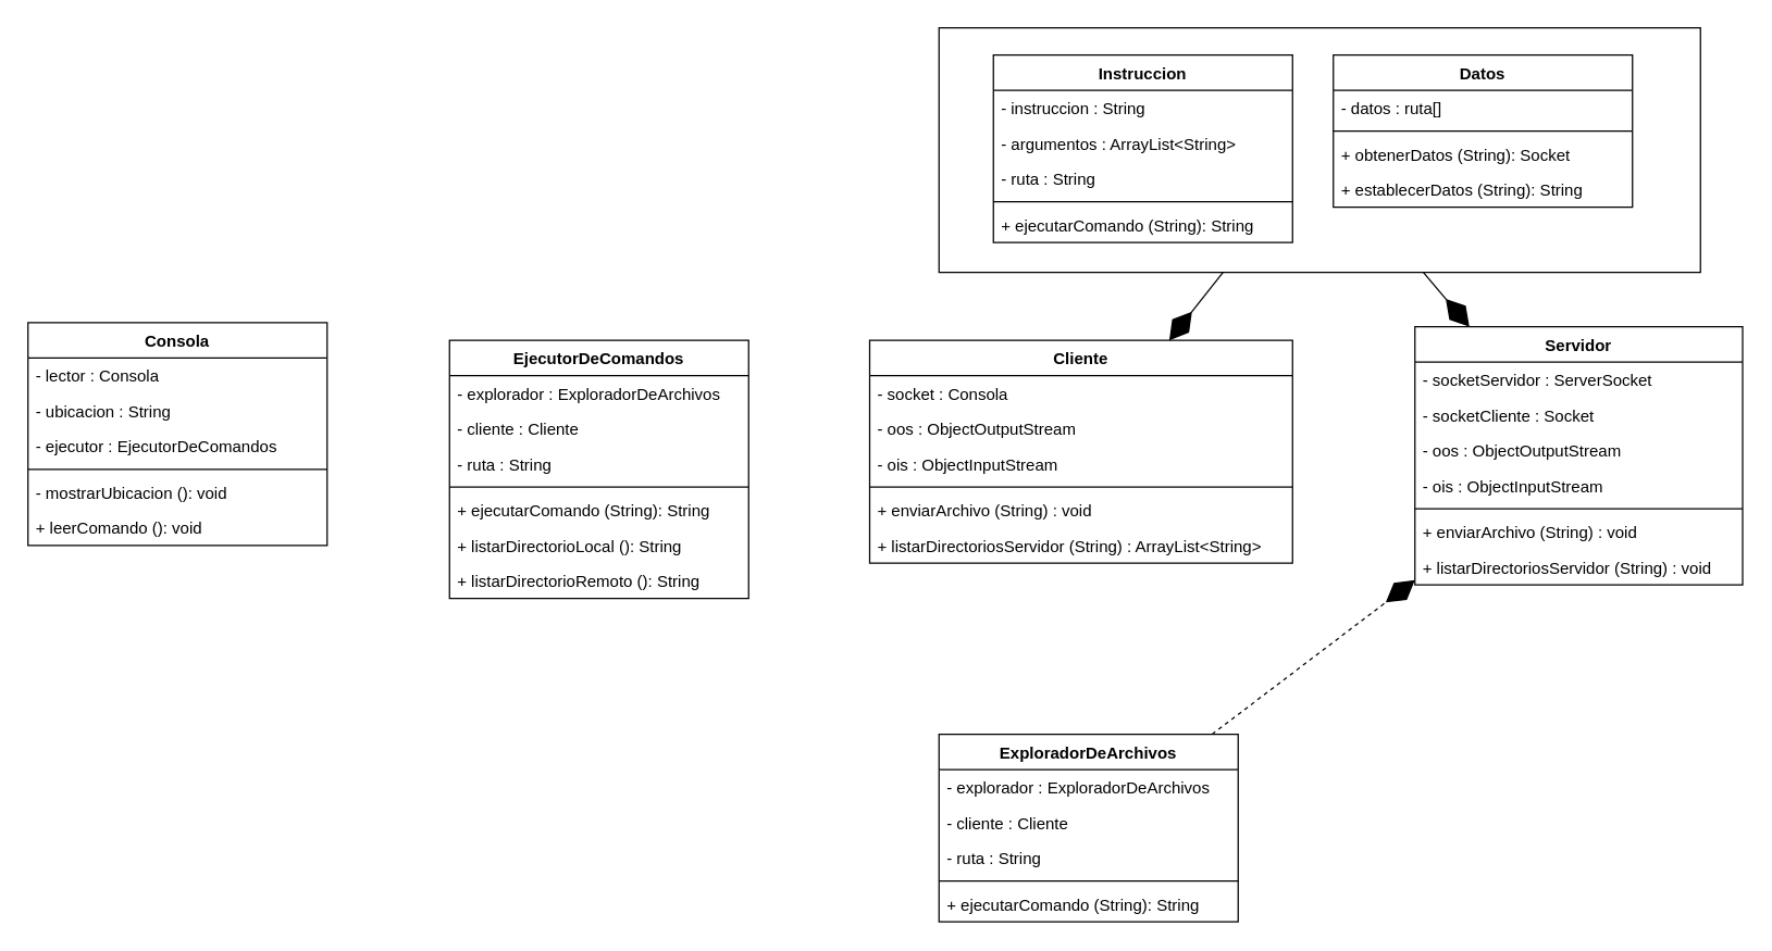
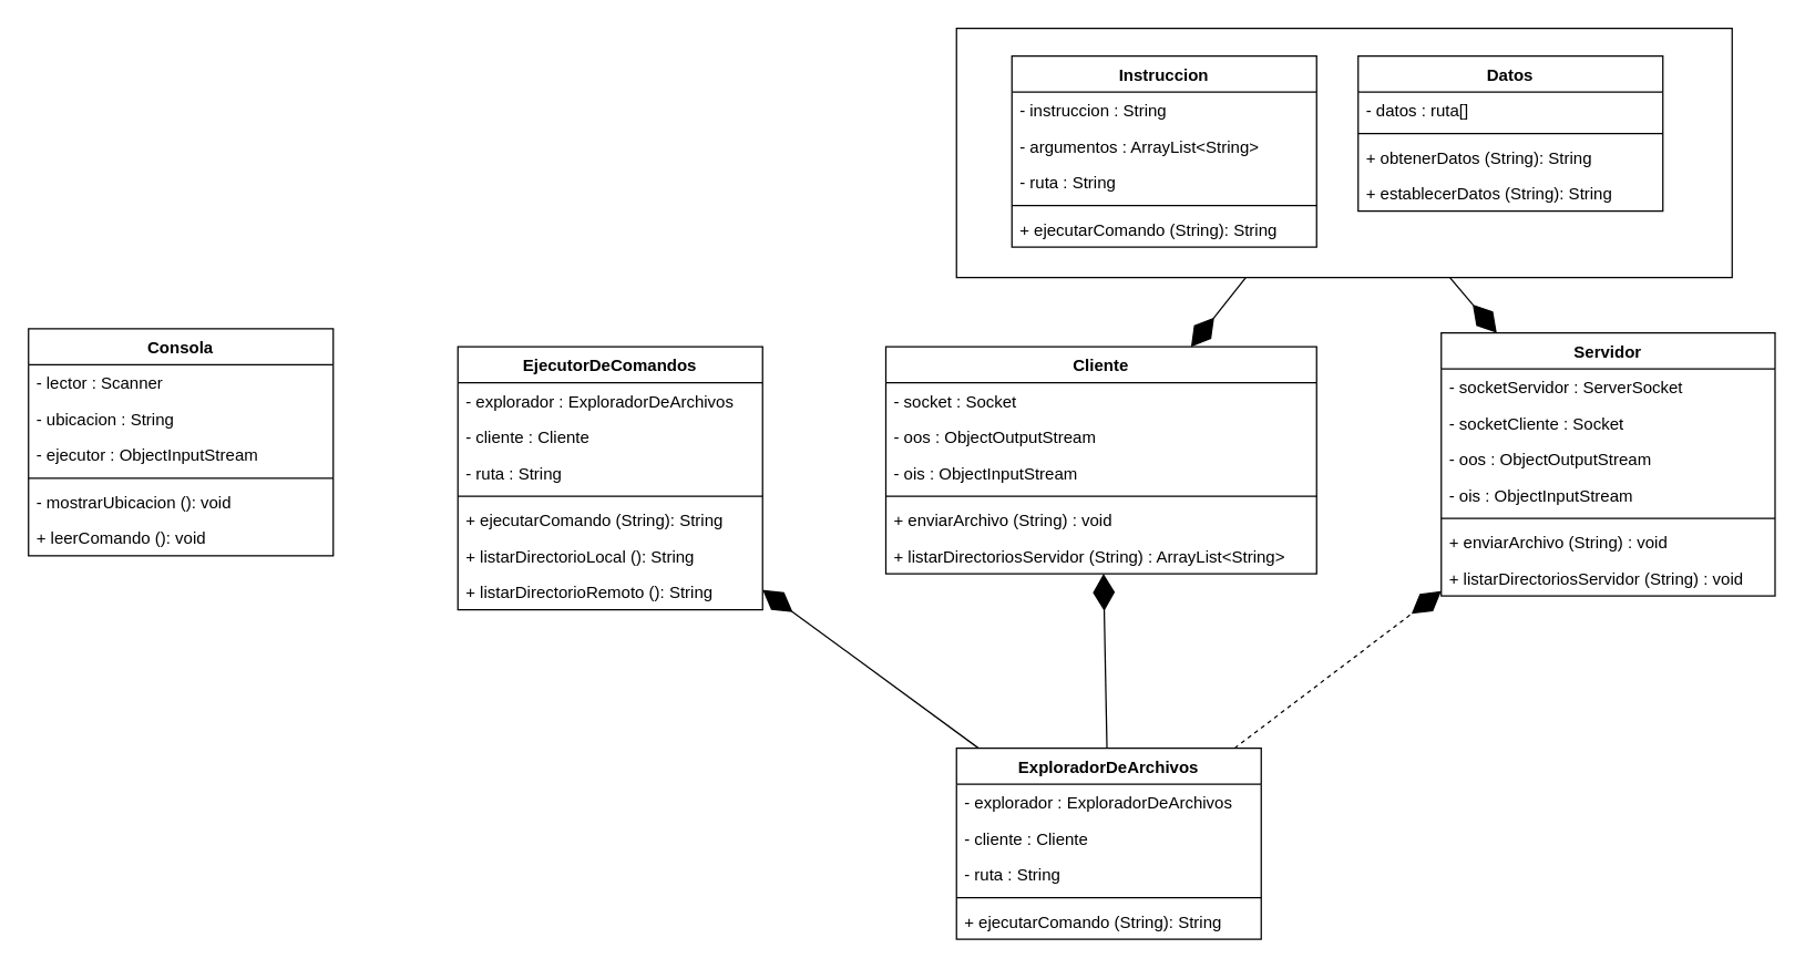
  <mxCell id="0" />
  <mxCell id="1" parent="0" />
  <mxCell id="2" value="" style="rounded=0;whiteSpace=wrap;html=1;" vertex="1" parent="1"><mxGeometry x="690" y="20" width="560" height="180" as="geometry" /></mxCell>
  <mxCell id="3" value="Consola" style="swimlane;fontStyle=1;align=center;verticalAlign=top;childLayout=stackLayout;horizontal=1;startSize=26;horizontalStack=0;resizeParent=1;resizeParentMax=0;resizeLast=0;collapsible=1;marginBottom=0;" vertex="1" parent="1"><mxGeometry x="20" y="237" width="220" height="164" as="geometry" /></mxCell>
- <mxCell id="4" value="- lector : Consola" style="text;strokeColor=none;fillColor=none;align=left;verticalAlign=top;spacingLeft=4;spacingRight=4;overflow=hidden;rotatable=0;points=[[0,0.5],[1,0.5]];portConstraint=eastwest;" vertex="1" parent="3"><mxGeometry y="26" width="220" height="26" as="geometry" /></mxCell>
+ <mxCell id="4" value="- lector : Scanner" style="text;strokeColor=none;fillColor=none;align=left;verticalAlign=top;spacingLeft=4;spacingRight=4;overflow=hidden;rotatable=0;points=[[0,0.5],[1,0.5]];portConstraint=eastwest;" vertex="1" parent="3"><mxGeometry y="26" width="220" height="26" as="geometry" /></mxCell>
  <mxCell id="5" value="- ubicacion : String" style="text;strokeColor=none;fillColor=none;align=left;verticalAlign=top;spacingLeft=4;spacingRight=4;overflow=hidden;rotatable=0;points=[[0,0.5],[1,0.5]];portConstraint=eastwest;" vertex="1" parent="3"><mxGeometry y="52" width="220" height="26" as="geometry" /></mxCell>
- <mxCell id="6" value="- ejecutor : EjecutorDeComandos" style="text;strokeColor=none;fillColor=none;align=left;verticalAlign=top;spacingLeft=4;spacingRight=4;overflow=hidden;rotatable=0;points=[[0,0.5],[1,0.5]];portConstraint=eastwest;" vertex="1" parent="3"><mxGeometry y="78" width="220" height="26" as="geometry" /></mxCell>
+ <mxCell id="6" value="- ejecutor : ObjectInputStream" style="text;strokeColor=none;fillColor=none;align=left;verticalAlign=top;spacingLeft=4;spacingRight=4;overflow=hidden;rotatable=0;points=[[0,0.5],[1,0.5]];portConstraint=eastwest;" vertex="1" parent="3"><mxGeometry y="78" width="220" height="26" as="geometry" /></mxCell>
  <mxCell id="7" value="" style="line;strokeWidth=1;fillColor=none;align=left;verticalAlign=middle;spacingTop=-1;spacingLeft=3;spacingRight=3;rotatable=0;labelPosition=right;points=[];portConstraint=eastwest;" vertex="1" parent="3"><mxGeometry y="104" width="220" height="8" as="geometry" /></mxCell>
  <mxCell id="8" value="- mostrarUbicacion (): void" style="text;strokeColor=none;fillColor=none;align=left;verticalAlign=top;spacingLeft=4;spacingRight=4;overflow=hidden;rotatable=0;points=[[0,0.5],[1,0.5]];portConstraint=eastwest;" vertex="1" parent="3"><mxGeometry y="112" width="220" height="26" as="geometry" /></mxCell>
  <mxCell id="9" value="+ leerComando (): void" style="text;strokeColor=none;fillColor=none;align=left;verticalAlign=top;spacingLeft=4;spacingRight=4;overflow=hidden;rotatable=0;points=[[0,0.5],[1,0.5]];portConstraint=eastwest;" vertex="1" parent="3"><mxGeometry y="138" width="220" height="26" as="geometry" /></mxCell>
  <mxCell id="10" value="EjecutorDeComandos" style="swimlane;fontStyle=1;align=center;verticalAlign=top;childLayout=stackLayout;horizontal=1;startSize=26;horizontalStack=0;resizeParent=1;resizeParentMax=0;resizeLast=0;collapsible=1;marginBottom=0;" vertex="1" parent="1"><mxGeometry x="330" y="250" width="220" height="190" as="geometry" /></mxCell>
  <mxCell id="11" value="- explorador : ExploradorDeArchivos" style="text;strokeColor=none;fillColor=none;align=left;verticalAlign=top;spacingLeft=4;spacingRight=4;overflow=hidden;rotatable=0;points=[[0,0.5],[1,0.5]];portConstraint=eastwest;" vertex="1" parent="10"><mxGeometry y="26" width="220" height="26" as="geometry" /></mxCell>
  <mxCell id="12" value="- cliente : Cliente" style="text;strokeColor=none;fillColor=none;align=left;verticalAlign=top;spacingLeft=4;spacingRight=4;overflow=hidden;rotatable=0;points=[[0,0.5],[1,0.5]];portConstraint=eastwest;" vertex="1" parent="10"><mxGeometry y="52" width="220" height="26" as="geometry" /></mxCell>
  <mxCell id="13" value="- ruta : String" style="text;strokeColor=none;fillColor=none;align=left;verticalAlign=top;spacingLeft=4;spacingRight=4;overflow=hidden;rotatable=0;points=[[0,0.5],[1,0.5]];portConstraint=eastwest;" vertex="1" parent="10"><mxGeometry y="78" width="220" height="26" as="geometry" /></mxCell>
  <mxCell id="14" value="" style="line;strokeWidth=1;fillColor=none;align=left;verticalAlign=middle;spacingTop=-1;spacingLeft=3;spacingRight=3;rotatable=0;labelPosition=right;points=[];portConstraint=eastwest;" vertex="1" parent="10"><mxGeometry y="104" width="220" height="8" as="geometry" /></mxCell>
  <mxCell id="15" value="+ ejecutarComando (String): String" style="text;strokeColor=none;fillColor=none;align=left;verticalAlign=top;spacingLeft=4;spacingRight=4;overflow=hidden;rotatable=0;points=[[0,0.5],[1,0.5]];portConstraint=eastwest;" vertex="1" parent="10"><mxGeometry y="112" width="220" height="26" as="geometry" /></mxCell>
  <mxCell id="16" value="+ listarDirectorioLocal (): String" style="text;strokeColor=none;fillColor=none;align=left;verticalAlign=top;spacingLeft=4;spacingRight=4;overflow=hidden;rotatable=0;points=[[0,0.5],[1,0.5]];portConstraint=eastwest;" vertex="1" parent="10"><mxGeometry y="138" width="220" height="26" as="geometry" /></mxCell>
  <mxCell id="17" value="+ listarDirectorioRemoto (): String" style="text;strokeColor=none;fillColor=none;align=left;verticalAlign=top;spacingLeft=4;spacingRight=4;overflow=hidden;rotatable=0;points=[[0,0.5],[1,0.5]];portConstraint=eastwest;" vertex="1" parent="10"><mxGeometry y="164" width="220" height="26" as="geometry" /></mxCell>
  <mxCell id="18" value="Cliente" style="swimlane;fontStyle=1;align=center;verticalAlign=top;childLayout=stackLayout;horizontal=1;startSize=26;horizontalStack=0;resizeParent=1;resizeParentMax=0;resizeLast=0;collapsible=1;marginBottom=0;" vertex="1" parent="1"><mxGeometry x="639" y="250" width="311" height="164" as="geometry" /></mxCell>
- <mxCell id="19" value="- socket : Consola" style="text;strokeColor=none;fillColor=none;align=left;verticalAlign=top;spacingLeft=4;spacingRight=4;overflow=hidden;rotatable=0;points=[[0,0.5],[1,0.5]];portConstraint=eastwest;" vertex="1" parent="18"><mxGeometry y="26" width="311" height="26" as="geometry" /></mxCell>
+ <mxCell id="19" value="- socket : Socket" style="text;strokeColor=none;fillColor=none;align=left;verticalAlign=top;spacingLeft=4;spacingRight=4;overflow=hidden;rotatable=0;points=[[0,0.5],[1,0.5]];portConstraint=eastwest;" vertex="1" parent="18"><mxGeometry y="26" width="311" height="26" as="geometry" /></mxCell>
  <mxCell id="20" value="- oos : ObjectOutputStream" style="text;strokeColor=none;fillColor=none;align=left;verticalAlign=top;spacingLeft=4;spacingRight=4;overflow=hidden;rotatable=0;points=[[0,0.5],[1,0.5]];portConstraint=eastwest;" vertex="1" parent="18"><mxGeometry y="52" width="311" height="26" as="geometry" /></mxCell>
  <mxCell id="21" value="- ois : ObjectInputStream" style="text;strokeColor=none;fillColor=none;align=left;verticalAlign=top;spacingLeft=4;spacingRight=4;overflow=hidden;rotatable=0;points=[[0,0.5],[1,0.5]];portConstraint=eastwest;" vertex="1" parent="18"><mxGeometry y="78" width="311" height="26" as="geometry" /></mxCell>
  <mxCell id="22" value="" style="line;strokeWidth=1;fillColor=none;align=left;verticalAlign=middle;spacingTop=-1;spacingLeft=3;spacingRight=3;rotatable=0;labelPosition=right;points=[];portConstraint=eastwest;" vertex="1" parent="18"><mxGeometry y="104" width="311" height="8" as="geometry" /></mxCell>
  <mxCell id="23" value="+ enviarArchivo (String) : void" style="text;strokeColor=none;fillColor=none;align=left;verticalAlign=top;spacingLeft=4;spacingRight=4;overflow=hidden;rotatable=0;points=[[0,0.5],[1,0.5]];portConstraint=eastwest;" vertex="1" parent="18"><mxGeometry y="112" width="311" height="26" as="geometry" /></mxCell>
  <mxCell id="24" value="+ listarDirectoriosServidor (String) : ArrayList&lt;String&gt;" style="text;strokeColor=none;fillColor=none;align=left;verticalAlign=top;spacingLeft=4;spacingRight=4;overflow=hidden;rotatable=0;points=[[0,0.5],[1,0.5]];portConstraint=eastwest;" vertex="1" parent="18"><mxGeometry y="138" width="311" height="26" as="geometry" /></mxCell>
  <mxCell id="25" value="ExploradorDeArchivos" style="swimlane;fontStyle=1;align=center;verticalAlign=top;childLayout=stackLayout;horizontal=1;startSize=26;horizontalStack=0;resizeParent=1;resizeParentMax=0;resizeLast=0;collapsible=1;marginBottom=0;" vertex="1" parent="1"><mxGeometry x="690" y="540" width="220" height="138" as="geometry" /></mxCell>
  <mxCell id="26" value="- explorador : ExploradorDeArchivos" style="text;strokeColor=none;fillColor=none;align=left;verticalAlign=top;spacingLeft=4;spacingRight=4;overflow=hidden;rotatable=0;points=[[0,0.5],[1,0.5]];portConstraint=eastwest;" vertex="1" parent="25"><mxGeometry y="26" width="220" height="26" as="geometry" /></mxCell>
  <mxCell id="27" value="- cliente : Cliente" style="text;strokeColor=none;fillColor=none;align=left;verticalAlign=top;spacingLeft=4;spacingRight=4;overflow=hidden;rotatable=0;points=[[0,0.5],[1,0.5]];portConstraint=eastwest;" vertex="1" parent="25"><mxGeometry y="52" width="220" height="26" as="geometry" /></mxCell>
  <mxCell id="28" value="- ruta : String" style="text;strokeColor=none;fillColor=none;align=left;verticalAlign=top;spacingLeft=4;spacingRight=4;overflow=hidden;rotatable=0;points=[[0,0.5],[1,0.5]];portConstraint=eastwest;" vertex="1" parent="25"><mxGeometry y="78" width="220" height="26" as="geometry" /></mxCell>
  <mxCell id="29" value="" style="line;strokeWidth=1;fillColor=none;align=left;verticalAlign=middle;spacingTop=-1;spacingLeft=3;spacingRight=3;rotatable=0;labelPosition=right;points=[];portConstraint=eastwest;" vertex="1" parent="25"><mxGeometry y="104" width="220" height="8" as="geometry" /></mxCell>
  <mxCell id="30" value="+ ejecutarComando (String): String" style="text;strokeColor=none;fillColor=none;align=left;verticalAlign=top;spacingLeft=4;spacingRight=4;overflow=hidden;rotatable=0;points=[[0,0.5],[1,0.5]];portConstraint=eastwest;" vertex="1" parent="25"><mxGeometry y="112" width="220" height="26" as="geometry" /></mxCell>
  <mxCell id="31" value="Servidor" style="swimlane;fontStyle=1;align=center;verticalAlign=top;childLayout=stackLayout;horizontal=1;startSize=26;horizontalStack=0;resizeParent=1;resizeParentMax=0;resizeLast=0;collapsible=1;marginBottom=0;" vertex="1" parent="1"><mxGeometry x="1040" y="240" width="241" height="190" as="geometry" /></mxCell>
  <mxCell id="32" value="- socketServidor : ServerSocket" style="text;strokeColor=none;fillColor=none;align=left;verticalAlign=top;spacingLeft=4;spacingRight=4;overflow=hidden;rotatable=0;points=[[0,0.5],[1,0.5]];portConstraint=eastwest;" vertex="1" parent="31"><mxGeometry y="26" width="241" height="26" as="geometry" /></mxCell>
  <mxCell id="33" value="- socketCliente : Socket" style="text;strokeColor=none;fillColor=none;align=left;verticalAlign=top;spacingLeft=4;spacingRight=4;overflow=hidden;rotatable=0;points=[[0,0.5],[1,0.5]];portConstraint=eastwest;" vertex="1" parent="31"><mxGeometry y="52" width="241" height="26" as="geometry" /></mxCell>
  <mxCell id="34" value="- oos : ObjectOutputStream" style="text;strokeColor=none;fillColor=none;align=left;verticalAlign=top;spacingLeft=4;spacingRight=4;overflow=hidden;rotatable=0;points=[[0,0.5],[1,0.5]];portConstraint=eastwest;" vertex="1" parent="31"><mxGeometry y="78" width="241" height="26" as="geometry" /></mxCell>
  <mxCell id="35" value="- ois : ObjectInputStream" style="text;strokeColor=none;fillColor=none;align=left;verticalAlign=top;spacingLeft=4;spacingRight=4;overflow=hidden;rotatable=0;points=[[0,0.5],[1,0.5]];portConstraint=eastwest;" vertex="1" parent="31"><mxGeometry y="104" width="241" height="26" as="geometry" /></mxCell>
  <mxCell id="36" value="" style="line;strokeWidth=1;fillColor=none;align=left;verticalAlign=middle;spacingTop=-1;spacingLeft=3;spacingRight=3;rotatable=0;labelPosition=right;points=[];portConstraint=eastwest;" vertex="1" parent="31"><mxGeometry y="130" width="241" height="8" as="geometry" /></mxCell>
  <mxCell id="37" value="+ enviarArchivo (String) : void" style="text;strokeColor=none;fillColor=none;align=left;verticalAlign=top;spacingLeft=4;spacingRight=4;overflow=hidden;rotatable=0;points=[[0,0.5],[1,0.5]];portConstraint=eastwest;" vertex="1" parent="31"><mxGeometry y="138" width="241" height="26" as="geometry" /></mxCell>
  <mxCell id="38" value="+ listarDirectoriosServidor (String) : void" style="text;strokeColor=none;fillColor=none;align=left;verticalAlign=top;spacingLeft=4;spacingRight=4;overflow=hidden;rotatable=0;points=[[0,0.5],[1,0.5]];portConstraint=eastwest;" vertex="1" parent="31"><mxGeometry y="164" width="241" height="26" as="geometry" /></mxCell>
  <mxCell id="39" value="Instruccion" style="swimlane;fontStyle=1;align=center;verticalAlign=top;childLayout=stackLayout;horizontal=1;startSize=26;horizontalStack=0;resizeParent=1;resizeParentMax=0;resizeLast=0;collapsible=1;marginBottom=0;" vertex="1" parent="1"><mxGeometry x="730" y="40" width="220" height="138" as="geometry" /></mxCell>
  <mxCell id="40" value="- instruccion : String" style="text;strokeColor=none;fillColor=none;align=left;verticalAlign=top;spacingLeft=4;spacingRight=4;overflow=hidden;rotatable=0;points=[[0,0.5],[1,0.5]];portConstraint=eastwest;" vertex="1" parent="39"><mxGeometry y="26" width="220" height="26" as="geometry" /></mxCell>
  <mxCell id="41" value="- argumentos : ArrayList&lt;String&gt;" style="text;strokeColor=none;fillColor=none;align=left;verticalAlign=top;spacingLeft=4;spacingRight=4;overflow=hidden;rotatable=0;points=[[0,0.5],[1,0.5]];portConstraint=eastwest;" vertex="1" parent="39"><mxGeometry y="52" width="220" height="26" as="geometry" /></mxCell>
  <mxCell id="42" value="- ruta : String" style="text;strokeColor=none;fillColor=none;align=left;verticalAlign=top;spacingLeft=4;spacingRight=4;overflow=hidden;rotatable=0;points=[[0,0.5],[1,0.5]];portConstraint=eastwest;" vertex="1" parent="39"><mxGeometry y="78" width="220" height="26" as="geometry" /></mxCell>
  <mxCell id="43" value="" style="line;strokeWidth=1;fillColor=none;align=left;verticalAlign=middle;spacingTop=-1;spacingLeft=3;spacingRight=3;rotatable=0;labelPosition=right;points=[];portConstraint=eastwest;" vertex="1" parent="39"><mxGeometry y="104" width="220" height="8" as="geometry" /></mxCell>
  <mxCell id="44" value="+ ejecutarComando (String): String" style="text;strokeColor=none;fillColor=none;align=left;verticalAlign=top;spacingLeft=4;spacingRight=4;overflow=hidden;rotatable=0;points=[[0,0.5],[1,0.5]];portConstraint=eastwest;" vertex="1" parent="39"><mxGeometry y="112" width="220" height="26" as="geometry" /></mxCell>
  <mxCell id="45" value="Datos" style="swimlane;fontStyle=1;align=center;verticalAlign=top;childLayout=stackLayout;horizontal=1;startSize=26;horizontalStack=0;resizeParent=1;resizeParentMax=0;resizeLast=0;collapsible=1;marginBottom=0;" vertex="1" parent="1"><mxGeometry x="980" y="40" width="220" height="112" as="geometry" /></mxCell>
  <mxCell id="46" value="- datos : ruta[]" style="text;strokeColor=none;fillColor=none;align=left;verticalAlign=top;spacingLeft=4;spacingRight=4;overflow=hidden;rotatable=0;points=[[0,0.5],[1,0.5]];portConstraint=eastwest;" vertex="1" parent="45"><mxGeometry y="26" width="220" height="26" as="geometry" /></mxCell>
  <mxCell id="47" value="" style="line;strokeWidth=1;fillColor=none;align=left;verticalAlign=middle;spacingTop=-1;spacingLeft=3;spacingRight=3;rotatable=0;labelPosition=right;points=[];portConstraint=eastwest;" vertex="1" parent="45"><mxGeometry y="52" width="220" height="8" as="geometry" /></mxCell>
- <mxCell id="48" value="+ obtenerDatos (String): Socket" style="text;strokeColor=none;fillColor=none;align=left;verticalAlign=top;spacingLeft=4;spacingRight=4;overflow=hidden;rotatable=0;points=[[0,0.5],[1,0.5]];portConstraint=eastwest;" vertex="1" parent="45"><mxGeometry y="60" width="220" height="26" as="geometry" /></mxCell>
+ <mxCell id="48" value="+ obtenerDatos (String): String" style="text;strokeColor=none;fillColor=none;align=left;verticalAlign=top;spacingLeft=4;spacingRight=4;overflow=hidden;rotatable=0;points=[[0,0.5],[1,0.5]];portConstraint=eastwest;" vertex="1" parent="45"><mxGeometry y="60" width="220" height="26" as="geometry" /></mxCell>
  <mxCell id="49" value="+ establecerDatos (String): String" style="text;strokeColor=none;fillColor=none;align=left;verticalAlign=top;spacingLeft=4;spacingRight=4;overflow=hidden;rotatable=0;points=[[0,0.5],[1,0.5]];portConstraint=eastwest;" vertex="1" parent="45"><mxGeometry y="86" width="220" height="26" as="geometry" /></mxCell>
  <mxCell id="50" value="" style="endArrow=diamondThin;endFill=1;endSize=24;html=1;dashed=1;" edge="1" parent="1" source="25" target="31"><mxGeometry width="160" relative="1" as="geometry"><mxPoint x="400" y="560" as="sourcePoint" /><mxPoint x="560" y="560" as="targetPoint" /></mxGeometry></mxCell>
+ <mxCell id="51" value="" style="endArrow=diamondThin;endFill=1;endSize=24;html=1;" edge="1" parent="1" source="25" target="10"><mxGeometry width="160" relative="1" as="geometry"><mxPoint x="420" y="580" as="sourcePoint" /><mxPoint x="580" y="580" as="targetPoint" /></mxGeometry></mxCell>
+ <mxCell id="52" value="" style="endArrow=diamondThin;endFill=1;endSize=24;html=1;" edge="1" parent="1" source="25" target="18"><mxGeometry width="160" relative="1" as="geometry"><mxPoint x="715.909" y="550" as="sourcePoint" /><mxPoint x="560" y="435.667" as="targetPoint" /></mxGeometry></mxCell>
  <mxCell id="53" value="" style="endArrow=diamondThin;endFill=1;endSize=24;html=1;" edge="1" parent="1" source="2" target="18"><mxGeometry width="160" relative="1" as="geometry"><mxPoint x="808.63" y="550" as="sourcePoint" /><mxPoint x="806.128" y="424" as="targetPoint" /></mxGeometry></mxCell>
  <mxCell id="54" value="" style="endArrow=diamondThin;endFill=1;endSize=24;html=1;" edge="1" parent="1" source="2" target="31"><mxGeometry width="160" relative="1" as="geometry"><mxPoint x="908.851" y="210" as="sourcePoint" /><mxPoint x="869.324" y="260" as="targetPoint" /></mxGeometry></mxCell>
